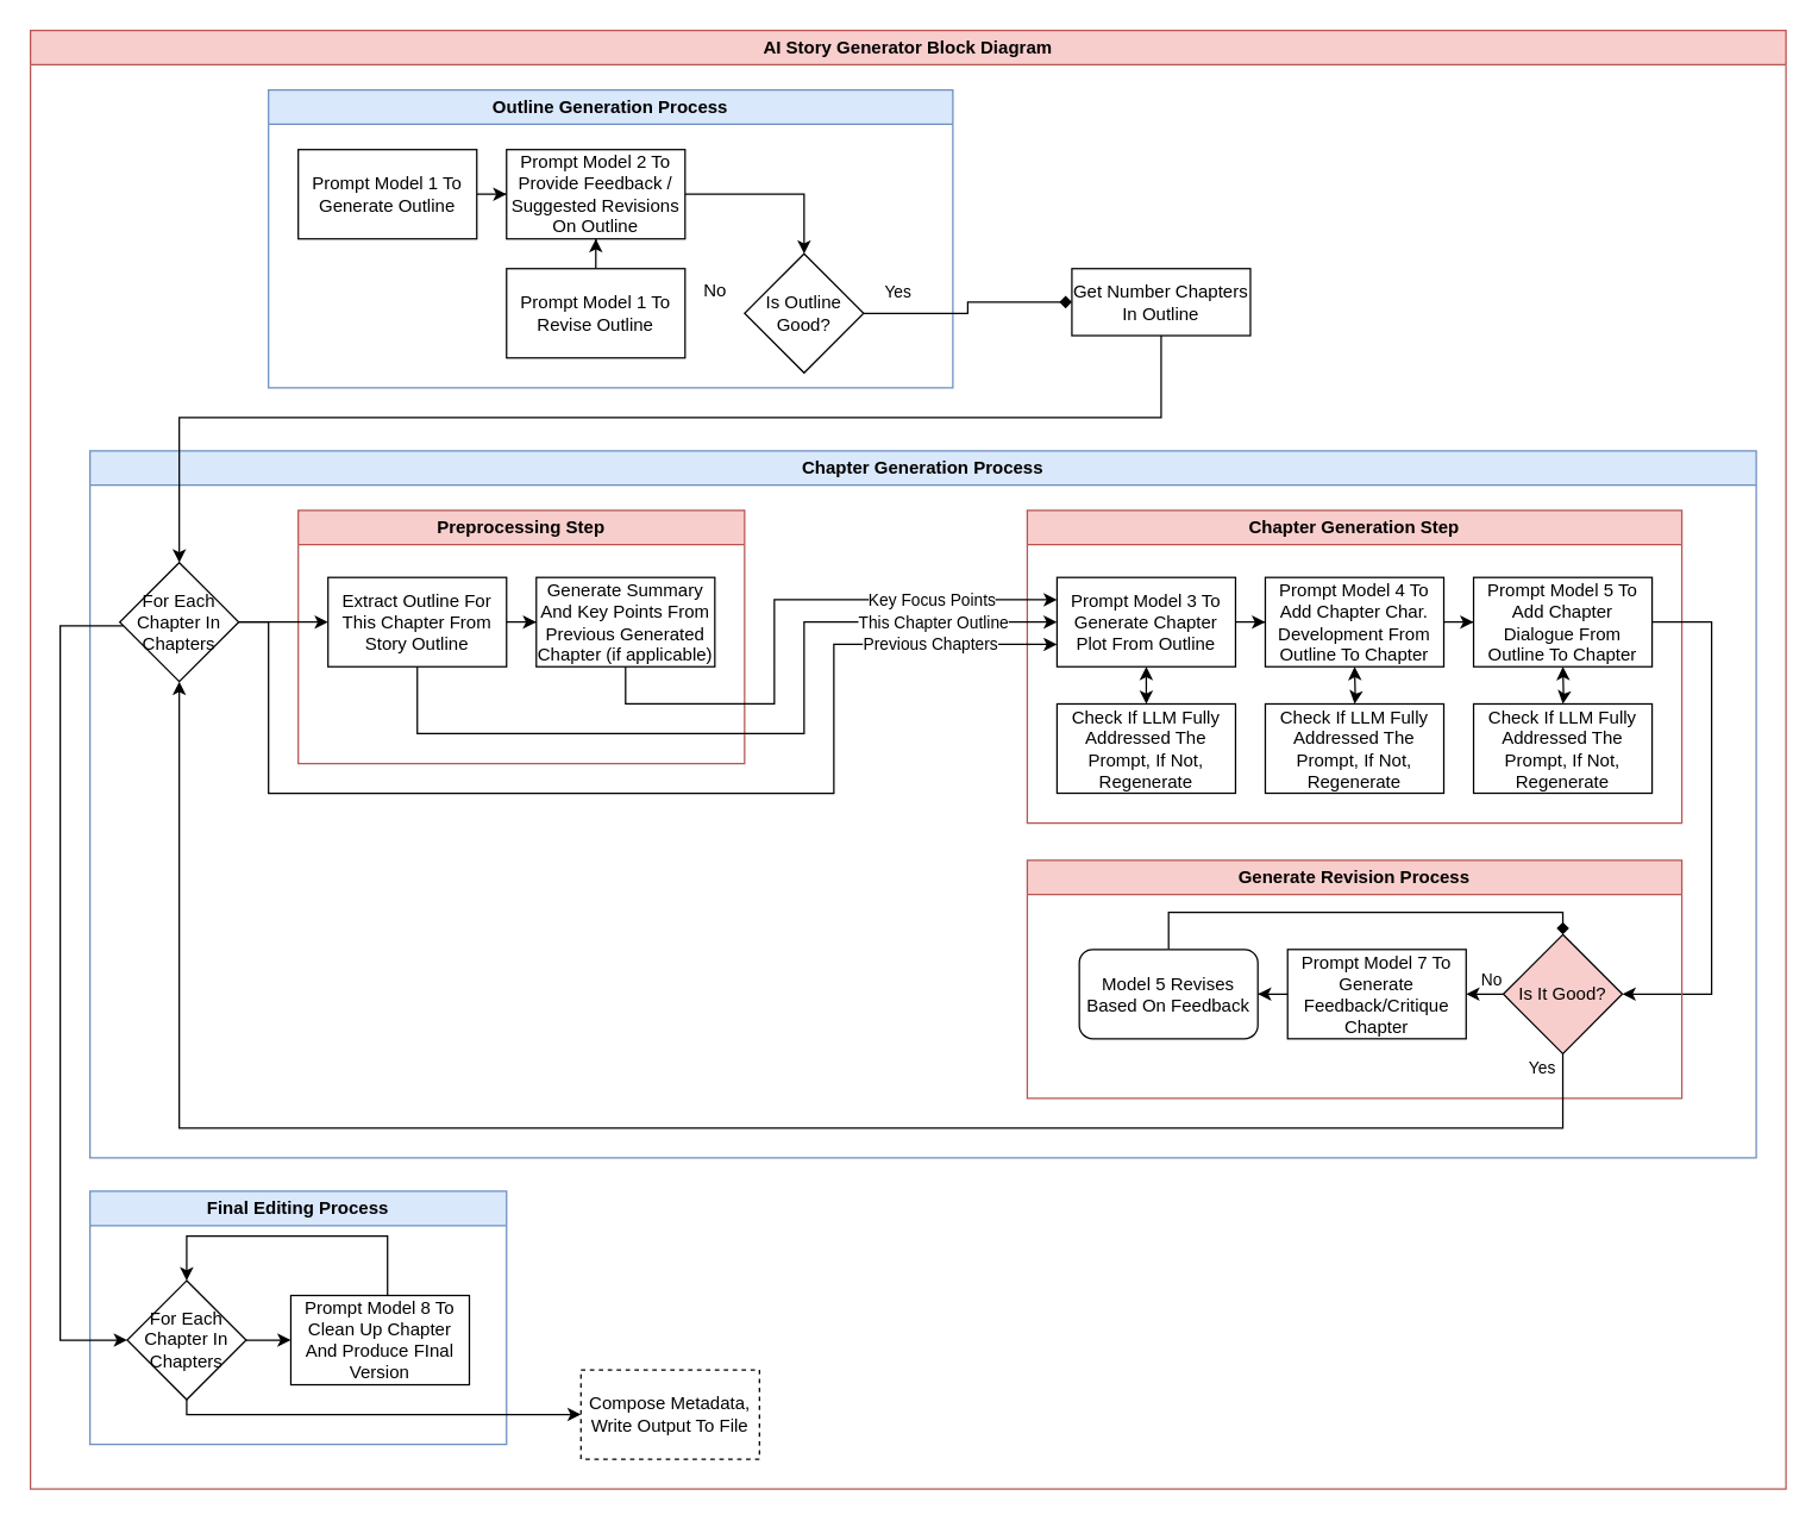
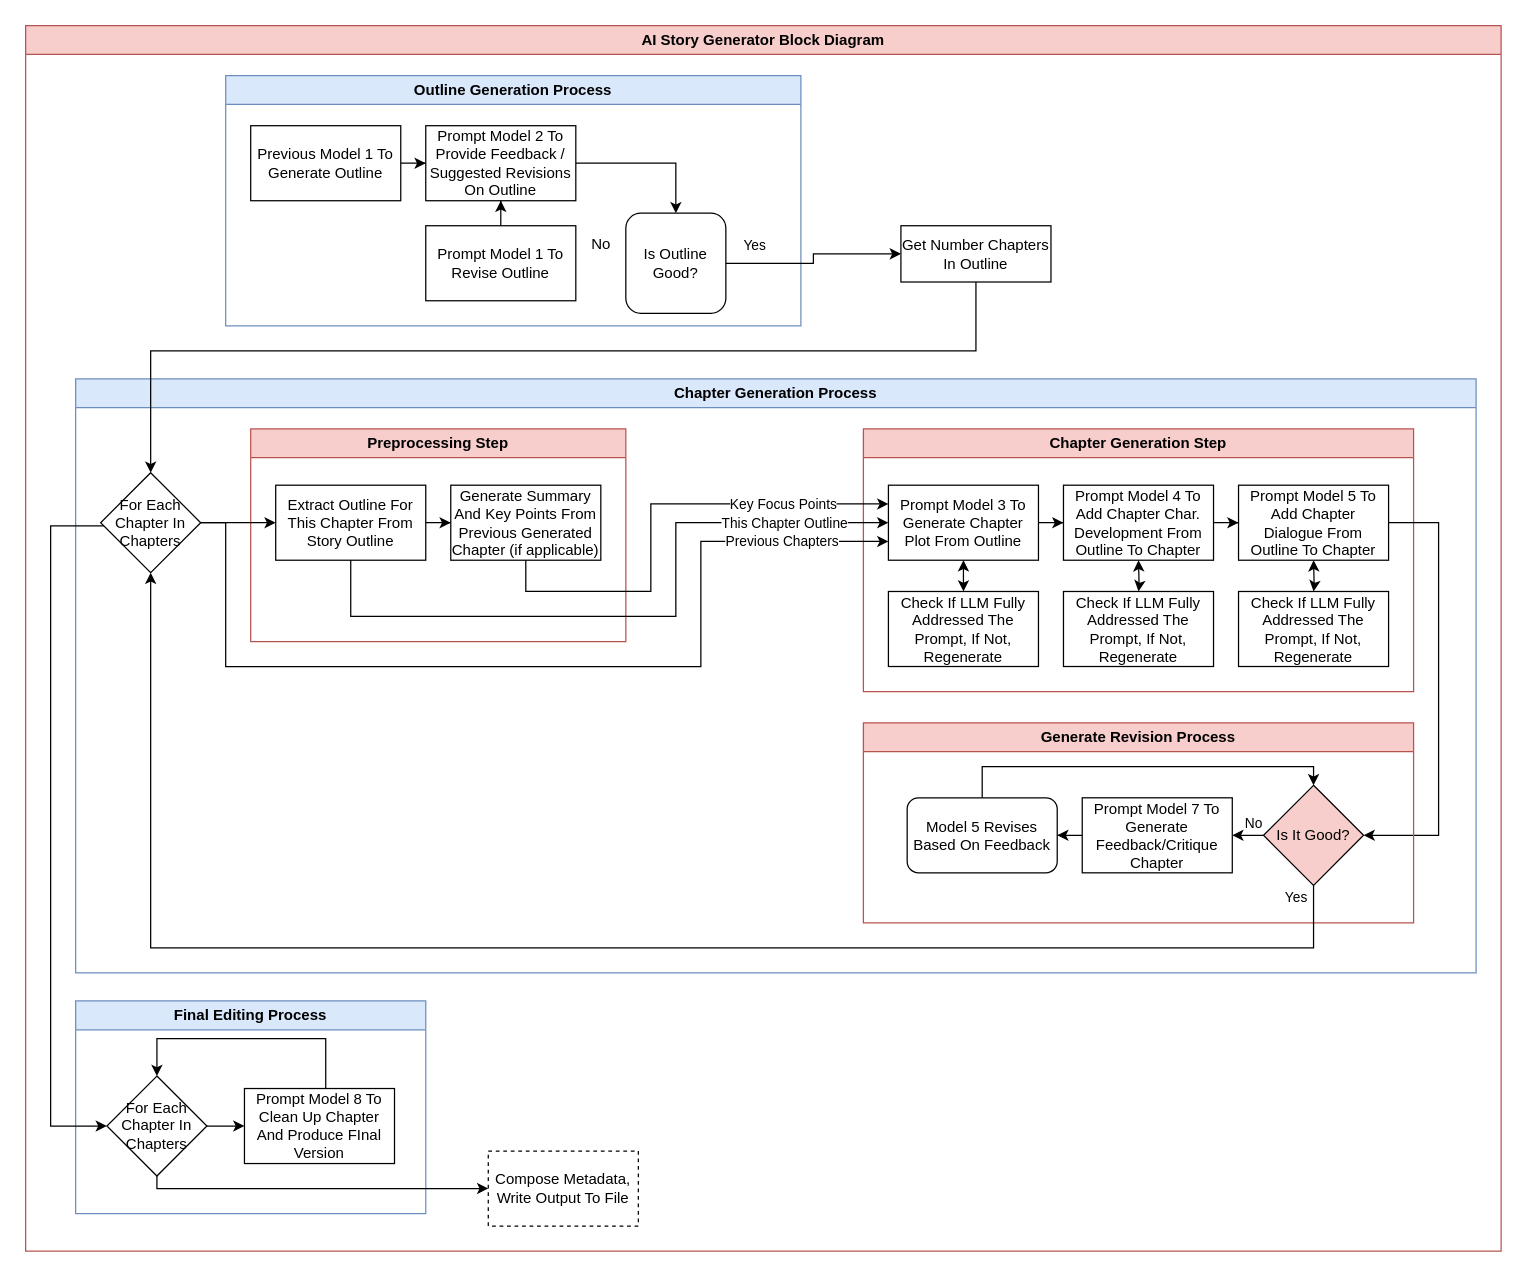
  <mxCell id="0" />
  <mxCell id="1" parent="0" />
  <mxCell id="2" value="AI Story Generator Block Diagram" style="swimlane;whiteSpace=wrap;html=1;fillColor=#f8cecc;strokeColor=#b85450;" parent="1" vertex="1"><mxGeometry x="20" y="20" width="1180" height="980" as="geometry" /></mxCell>
  <mxCell id="3" value="Outline Generation Process" style="swimlane;whiteSpace=wrap;html=1;fillColor=#dae8fc;strokeColor=#6c8ebf;" parent="2" vertex="1"><mxGeometry x="160" y="40" width="460" height="200" as="geometry"><mxRectangle x="160" y="40" width="190" height="30" as="alternateBounds" /></mxGeometry></mxCell>
  <mxCell id="4" value="" style="edgeStyle=orthogonalEdgeStyle;rounded=0;orthogonalLoop=1;jettySize=auto;html=1;" parent="3" source="5" target="7" edge="1"><mxGeometry relative="1" as="geometry" /></mxCell>
- <mxCell id="5" value="Prompt Model 1 To Generate Outline" style="rounded=0;whiteSpace=wrap;html=1;" parent="3" vertex="1"><mxGeometry x="20" y="40" width="120" height="60" as="geometry" /></mxCell>
+ <mxCell id="5" value="Previous Model 1 To Generate Outline" style="rounded=0;whiteSpace=wrap;html=1;" parent="3" vertex="1"><mxGeometry x="20" y="40" width="120" height="60" as="geometry" /></mxCell>
  <mxCell id="6" style="edgeStyle=orthogonalEdgeStyle;rounded=0;orthogonalLoop=1;jettySize=auto;html=1;entryX=0.5;entryY=0;entryDx=0;entryDy=0;" parent="3" source="7" target="8" edge="1"><mxGeometry relative="1" as="geometry" /></mxCell>
  <mxCell id="7" value="Prompt Model 2 To Provide Feedback / Suggested Revisions On Outline" style="rounded=0;whiteSpace=wrap;html=1;" parent="3" vertex="1"><mxGeometry x="160" y="40" width="120" height="60" as="geometry" /></mxCell>
- <mxCell id="8" value="Is Outline Good?" style="rhombus;whiteSpace=wrap;html=1;" parent="3" vertex="1"><mxGeometry x="320" y="110" width="80" height="80" as="geometry" /></mxCell>
+ <mxCell id="8" value="Is Outline Good?" style="whiteSpace=wrap;html=1;rounded=1;" parent="3" vertex="1"><mxGeometry x="320" y="110" width="80" height="80" as="geometry" /></mxCell>
  <mxCell id="9" value="" style="edgeStyle=orthogonalEdgeStyle;rounded=0;orthogonalLoop=1;jettySize=auto;html=1;" parent="3" source="10" target="7" edge="1"><mxGeometry relative="1" as="geometry" /></mxCell>
  <mxCell id="10" value="Prompt Model 1 To Revise Outline" style="rounded=0;whiteSpace=wrap;html=1;" parent="3" vertex="1"><mxGeometry x="160" y="120" width="120" height="60" as="geometry" /></mxCell>
  <mxCell id="11" value="No" style="text;html=1;align=center;verticalAlign=middle;resizable=0;points=[];autosize=1;strokeColor=none;fillColor=none;" parent="3" vertex="1"><mxGeometry x="280" y="120" width="40" height="30" as="geometry" /></mxCell>
  <mxCell id="12" value="Chapter Generation Process" style="swimlane;whiteSpace=wrap;html=1;fillColor=#dae8fc;strokeColor=#6c8ebf;" parent="2" vertex="1"><mxGeometry x="40" y="282.5" width="1120" height="475" as="geometry" /></mxCell>
  <mxCell id="13" value="Preprocessing Step" style="swimlane;whiteSpace=wrap;html=1;fillColor=#f8cecc;strokeColor=#b85450;" vertex="1" parent="12"><mxGeometry x="140" y="40" width="300" height="170" as="geometry" /></mxCell>
  <mxCell id="14" value="" style="edgeStyle=orthogonalEdgeStyle;rounded=0;orthogonalLoop=1;jettySize=auto;html=1;" edge="1" parent="13" source="15" target="16"><mxGeometry relative="1" as="geometry" /></mxCell>
  <mxCell id="15" value="Extract Outline For This Chapter From Story Outline" style="rounded=0;whiteSpace=wrap;html=1;" vertex="1" parent="13"><mxGeometry x="20" y="45" width="120" height="60" as="geometry" /></mxCell>
  <mxCell id="16" value="Generate Summary And Key Points From Previous Generated Chapter (if applicable)" style="rounded=0;whiteSpace=wrap;html=1;" vertex="1" parent="13"><mxGeometry x="160" y="45" width="120" height="60" as="geometry" /></mxCell>
  <mxCell id="17" value="Chapter Generation Step" style="swimlane;whiteSpace=wrap;html=1;fillColor=#f8cecc;strokeColor=#b85450;" vertex="1" parent="12"><mxGeometry x="630" y="40" width="440" height="210" as="geometry" /></mxCell>
  <mxCell id="18" style="edgeStyle=orthogonalEdgeStyle;rounded=0;orthogonalLoop=1;jettySize=auto;html=1;startArrow=classic;startFill=1;" edge="1" parent="17" source="19" target="24"><mxGeometry relative="1" as="geometry" /></mxCell>
  <mxCell id="19" value="Prompt Model 3 To Generate Chapter Plot From Outline" style="rounded=0;whiteSpace=wrap;html=1;" parent="17" vertex="1"><mxGeometry x="20" y="45" width="120" height="60" as="geometry" /></mxCell>
  <mxCell id="20" value="Prompt Model 4 To Add Chapter Char. Development From Outline To Chapter" style="rounded=0;whiteSpace=wrap;html=1;" parent="17" vertex="1"><mxGeometry x="160" y="45" width="120" height="60" as="geometry" /></mxCell>
  <mxCell id="21" value="&lt;div&gt;Prompt Model 5 To Add Chapter Dialogue From Outline To Chapter&lt;/div&gt;" style="rounded=0;whiteSpace=wrap;html=1;" parent="17" vertex="1"><mxGeometry x="300" y="45" width="120" height="60" as="geometry" /></mxCell>
  <mxCell id="22" value="" style="edgeStyle=orthogonalEdgeStyle;rounded=0;orthogonalLoop=1;jettySize=auto;html=1;" parent="17" source="19" target="20" edge="1"><mxGeometry relative="1" as="geometry" /></mxCell>
  <mxCell id="23" value="" style="edgeStyle=orthogonalEdgeStyle;rounded=0;orthogonalLoop=1;jettySize=auto;html=1;" parent="17" source="20" target="21" edge="1"><mxGeometry relative="1" as="geometry" /></mxCell>
  <mxCell id="24" value="Check If LLM Fully Addressed The Prompt, If Not, Regenerate" style="rounded=0;whiteSpace=wrap;html=1;" vertex="1" parent="17"><mxGeometry x="20" y="130" width="120" height="60" as="geometry" /></mxCell>
  <mxCell id="25" style="edgeStyle=orthogonalEdgeStyle;rounded=0;orthogonalLoop=1;jettySize=auto;html=1;startArrow=classic;startFill=1;" edge="1" parent="17" target="26"><mxGeometry relative="1" as="geometry"><mxPoint x="220" y="105" as="sourcePoint" /></mxGeometry></mxCell>
  <mxCell id="26" value="Check If LLM Fully Addressed The Prompt, If Not, Regenerate" style="rounded=0;whiteSpace=wrap;html=1;" vertex="1" parent="17"><mxGeometry x="160" y="130" width="120" height="60" as="geometry" /></mxCell>
  <mxCell id="27" style="edgeStyle=orthogonalEdgeStyle;rounded=0;orthogonalLoop=1;jettySize=auto;html=1;startArrow=classic;startFill=1;" edge="1" parent="17" target="28"><mxGeometry relative="1" as="geometry"><mxPoint x="360" y="105" as="sourcePoint" /></mxGeometry></mxCell>
  <mxCell id="28" value="Check If LLM Fully Addressed The Prompt, If Not, Regenerate" style="rounded=0;whiteSpace=wrap;html=1;" vertex="1" parent="17"><mxGeometry x="300" y="130" width="120" height="60" as="geometry" /></mxCell>
  <mxCell id="29" style="edgeStyle=orthogonalEdgeStyle;rounded=0;orthogonalLoop=1;jettySize=auto;html=1;entryX=0;entryY=0.75;entryDx=0;entryDy=0;" edge="1" parent="12" source="31" target="19"><mxGeometry relative="1" as="geometry"><Array as="points"><mxPoint x="120" y="115" /><mxPoint x="120" y="230" /><mxPoint x="500" y="230" /><mxPoint x="500" y="130" /></Array></mxGeometry></mxCell>
  <mxCell id="30" value="Previous Chapters" style="edgeLabel;html=1;align=center;verticalAlign=middle;resizable=0;points=[];" vertex="1" connectable="0" parent="29"><mxGeometry x="0.701" y="1" relative="1" as="geometry"><mxPoint x="28" y="1" as="offset" /></mxGeometry></mxCell>
  <mxCell id="31" value="For Each Chapter In Chapters" style="rhombus;whiteSpace=wrap;html=1;" parent="12" vertex="1"><mxGeometry x="20" y="75" width="80" height="80" as="geometry" /></mxCell>
  <mxCell id="32" style="edgeStyle=orthogonalEdgeStyle;rounded=0;orthogonalLoop=1;jettySize=auto;html=1;entryX=0;entryY=0.5;entryDx=0;entryDy=0;" edge="1" parent="12" source="31" target="15"><mxGeometry relative="1" as="geometry" /></mxCell>
  <mxCell id="33" style="edgeStyle=orthogonalEdgeStyle;rounded=0;orthogonalLoop=1;jettySize=auto;html=1;exitX=0.5;exitY=1;exitDx=0;exitDy=0;" edge="1" parent="12" source="16" target="19"><mxGeometry relative="1" as="geometry"><Array as="points"><mxPoint x="360" y="170" /><mxPoint x="460" y="170" /><mxPoint x="460" y="100" /></Array></mxGeometry></mxCell>
  <mxCell id="34" value="Key Focus Points" style="edgeLabel;html=1;align=center;verticalAlign=middle;resizable=0;points=[];" vertex="1" connectable="0" parent="33"><mxGeometry x="0.656" relative="1" as="geometry"><mxPoint x="-19" as="offset" /></mxGeometry></mxCell>
  <mxCell id="35" style="edgeStyle=orthogonalEdgeStyle;rounded=0;orthogonalLoop=1;jettySize=auto;html=1;entryX=0;entryY=0.5;entryDx=0;entryDy=0;exitX=0.5;exitY=1;exitDx=0;exitDy=0;" edge="1" parent="12" source="15" target="19"><mxGeometry relative="1" as="geometry"><Array as="points"><mxPoint x="220" y="190" /><mxPoint x="480" y="190" /><mxPoint x="480" y="115" /></Array></mxGeometry></mxCell>
  <mxCell id="36" value="This Chapter Outline" style="edgeLabel;html=1;align=center;verticalAlign=middle;resizable=0;points=[];" vertex="1" connectable="0" parent="35"><mxGeometry x="0.724" y="1" relative="1" as="geometry"><mxPoint x="-8" y="1" as="offset" /></mxGeometry></mxCell>
  <mxCell id="37" style="edgeStyle=orthogonalEdgeStyle;rounded=0;orthogonalLoop=1;jettySize=auto;html=1;entryX=1;entryY=0.5;entryDx=0;entryDy=0;exitX=1;exitY=0.5;exitDx=0;exitDy=0;" edge="1" parent="12" source="21" target="41"><mxGeometry relative="1" as="geometry"><mxPoint x="950" y="360" as="targetPoint" /><Array as="points"><mxPoint x="1090" y="115" /><mxPoint x="1090" y="365" /></Array></mxGeometry></mxCell>
  <mxCell id="38" value="Generate Revision Process" style="swimlane;whiteSpace=wrap;html=1;fillColor=#f8cecc;strokeColor=#b85450;" vertex="1" parent="12"><mxGeometry x="630" y="275" width="440" height="160" as="geometry" /></mxCell>
  <mxCell id="39" style="edgeStyle=orthogonalEdgeStyle;rounded=0;orthogonalLoop=1;jettySize=auto;html=1;entryX=1;entryY=0.5;entryDx=0;entryDy=0;" edge="1" parent="38" source="41" target="43"><mxGeometry relative="1" as="geometry" /></mxCell>
  <mxCell id="40" value="&lt;div&gt;No&lt;/div&gt;" style="edgeLabel;html=1;align=center;verticalAlign=middle;resizable=0;points=[];" vertex="1" connectable="0" parent="39"><mxGeometry x="0.418" relative="1" as="geometry"><mxPoint y="-10" as="offset" /></mxGeometry></mxCell>
  <mxCell id="41" value="Is It Good?" style="rhombus;whiteSpace=wrap;html=1;fillColor=#f8cecc;" parent="38" vertex="1"><mxGeometry x="320" y="50" width="80" height="80" as="geometry" /></mxCell>
  <mxCell id="42" style="edgeStyle=orthogonalEdgeStyle;rounded=0;orthogonalLoop=1;jettySize=auto;html=1;entryX=1;entryY=0.5;entryDx=0;entryDy=0;" edge="1" parent="38" source="43" target="45"><mxGeometry relative="1" as="geometry" /></mxCell>
  <mxCell id="43" value="Prompt Model 7 To Generate Feedback/Critique Chapter" style="rounded=0;whiteSpace=wrap;html=1;" vertex="1" parent="38"><mxGeometry x="175" y="60" width="120" height="60" as="geometry" /></mxCell>
- <mxCell id="44" style="edgeStyle=orthogonalEdgeStyle;rounded=0;orthogonalLoop=1;jettySize=auto;html=1;entryX=0.5;entryY=0;entryDx=0;entryDy=0;endArrow=diamond;" edge="1" parent="38" source="45" target="41"><mxGeometry relative="1" as="geometry"><Array as="points"><mxPoint x="95" y="35" /><mxPoint x="360" y="35" /></Array></mxGeometry></mxCell>
+ <mxCell id="44" style="edgeStyle=orthogonalEdgeStyle;rounded=0;orthogonalLoop=1;jettySize=auto;html=1;entryX=0.5;entryY=0;entryDx=0;entryDy=0;" edge="1" parent="38" source="45" target="41"><mxGeometry relative="1" as="geometry"><Array as="points"><mxPoint x="95" y="35" /><mxPoint x="360" y="35" /></Array></mxGeometry></mxCell>
  <mxCell id="45" value="Model 5 Revises Based On Feedback" style="whiteSpace=wrap;html=1;rounded=1;" vertex="1" parent="38"><mxGeometry x="35" y="60" width="120" height="60" as="geometry" /></mxCell>
  <mxCell id="46" style="edgeStyle=orthogonalEdgeStyle;rounded=0;orthogonalLoop=1;jettySize=auto;html=1;" edge="1" parent="12" source="41" target="31"><mxGeometry relative="1" as="geometry"><Array as="points"><mxPoint x="990" y="455" /><mxPoint x="60" y="455" /></Array></mxGeometry></mxCell>
  <mxCell id="47" value="&lt;div&gt;Yes&lt;/div&gt;" style="edgeLabel;html=1;align=center;verticalAlign=middle;resizable=0;points=[];" vertex="1" connectable="0" parent="46"><mxGeometry x="-0.986" y="1" relative="1" as="geometry"><mxPoint x="-16" as="offset" /></mxGeometry></mxCell>
  <mxCell id="48" style="edgeStyle=orthogonalEdgeStyle;rounded=0;orthogonalLoop=1;jettySize=auto;html=1;entryX=0.5;entryY=0;entryDx=0;entryDy=0;" edge="1" parent="2" source="49" target="31"><mxGeometry relative="1" as="geometry"><Array as="points"><mxPoint x="760" y="260" /><mxPoint x="100" y="260" /></Array></mxGeometry></mxCell>
  <mxCell id="49" value="Get Number Chapters In Outline" style="rounded=0;whiteSpace=wrap;html=1;" parent="2" vertex="1"><mxGeometry x="700" y="160" width="120" height="45" as="geometry" /></mxCell>
- <mxCell id="50" style="edgeStyle=orthogonalEdgeStyle;rounded=0;orthogonalLoop=1;jettySize=auto;html=1;entryX=0;entryY=0.5;entryDx=0;entryDy=0;endArrow=diamond;" parent="2" source="8" target="49" edge="1"><mxGeometry relative="1" as="geometry"><Array as="points" /></mxGeometry></mxCell>
+ <mxCell id="50" style="edgeStyle=orthogonalEdgeStyle;rounded=0;orthogonalLoop=1;jettySize=auto;html=1;entryX=0;entryY=0.5;entryDx=0;entryDy=0;" parent="2" source="8" target="49" edge="1"><mxGeometry relative="1" as="geometry"><Array as="points" /></mxGeometry></mxCell>
  <mxCell id="51" value="&lt;div&gt;Yes&lt;/div&gt;" style="edgeLabel;html=1;align=center;verticalAlign=middle;resizable=0;points=[];" parent="50" vertex="1" connectable="0"><mxGeometry x="-0.551" y="1" relative="1" as="geometry"><mxPoint x="-11" y="-14" as="offset" /></mxGeometry></mxCell>
  <mxCell id="52" value="Final Editing Process" style="swimlane;whiteSpace=wrap;html=1;fillColor=#dae8fc;strokeColor=#6c8ebf;" parent="2" vertex="1"><mxGeometry x="40" y="780" width="280" height="170" as="geometry" /></mxCell>
  <mxCell id="53" style="edgeStyle=orthogonalEdgeStyle;rounded=0;orthogonalLoop=1;jettySize=auto;html=1;entryX=0.5;entryY=0;entryDx=0;entryDy=0;" edge="1" parent="52" source="54" target="56"><mxGeometry relative="1" as="geometry"><Array as="points"><mxPoint x="200" y="30" /><mxPoint x="65" y="30" /></Array></mxGeometry></mxCell>
  <mxCell id="54" value="Prompt Model 8 To Clean Up Chapter And Produce FInal Version" style="rounded=0;whiteSpace=wrap;html=1;" parent="52" vertex="1"><mxGeometry x="135" y="70" width="120" height="60" as="geometry" /></mxCell>
  <mxCell id="55" value="" style="edgeStyle=orthogonalEdgeStyle;rounded=0;orthogonalLoop=1;jettySize=auto;html=1;" parent="52" edge="1"><mxGeometry relative="1" as="geometry"><mxPoint x="320.0" y="130" as="targetPoint" /></mxGeometry></mxCell>
  <mxCell id="56" value="For Each Chapter In Chapters" style="rhombus;whiteSpace=wrap;html=1;" parent="52" vertex="1"><mxGeometry x="25" y="60" width="80" height="80" as="geometry" /></mxCell>
  <mxCell id="57" value="" style="edgeStyle=orthogonalEdgeStyle;rounded=0;orthogonalLoop=1;jettySize=auto;html=1;" parent="52" source="56" target="54" edge="1"><mxGeometry relative="1" as="geometry" /></mxCell>
  <mxCell id="58" value="Compose Metadata, Write Output To File" style="rounded=0;whiteSpace=wrap;html=1;dashed=1;" parent="2" vertex="1"><mxGeometry x="370" y="900" width="120" height="60" as="geometry" /></mxCell>
  <mxCell id="59" style="edgeStyle=orthogonalEdgeStyle;rounded=0;orthogonalLoop=1;jettySize=auto;html=1;entryX=0;entryY=0.5;entryDx=0;entryDy=0;" edge="1" parent="2" source="31" target="56"><mxGeometry relative="1" as="geometry"><mxPoint x="10" y="690" as="targetPoint" /><Array as="points"><mxPoint x="20" y="400" /><mxPoint x="20" y="880" /></Array></mxGeometry></mxCell>
  <mxCell id="60" style="edgeStyle=orthogonalEdgeStyle;rounded=0;orthogonalLoop=1;jettySize=auto;html=1;" edge="1" parent="2" source="56" target="58"><mxGeometry relative="1" as="geometry"><Array as="points"><mxPoint x="105" y="930" /></Array></mxGeometry></mxCell>
